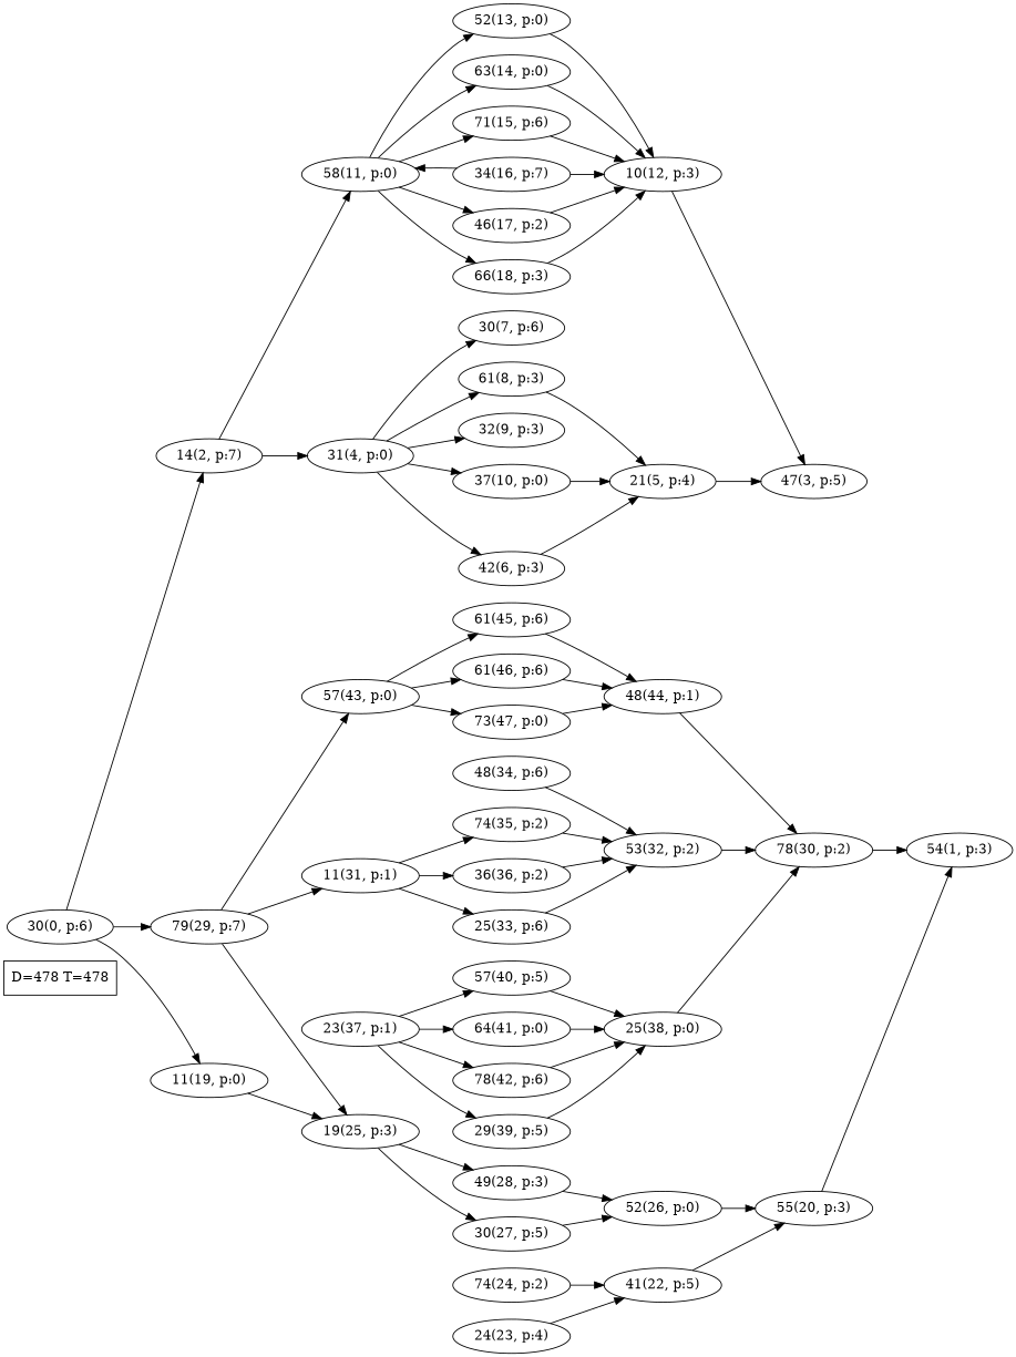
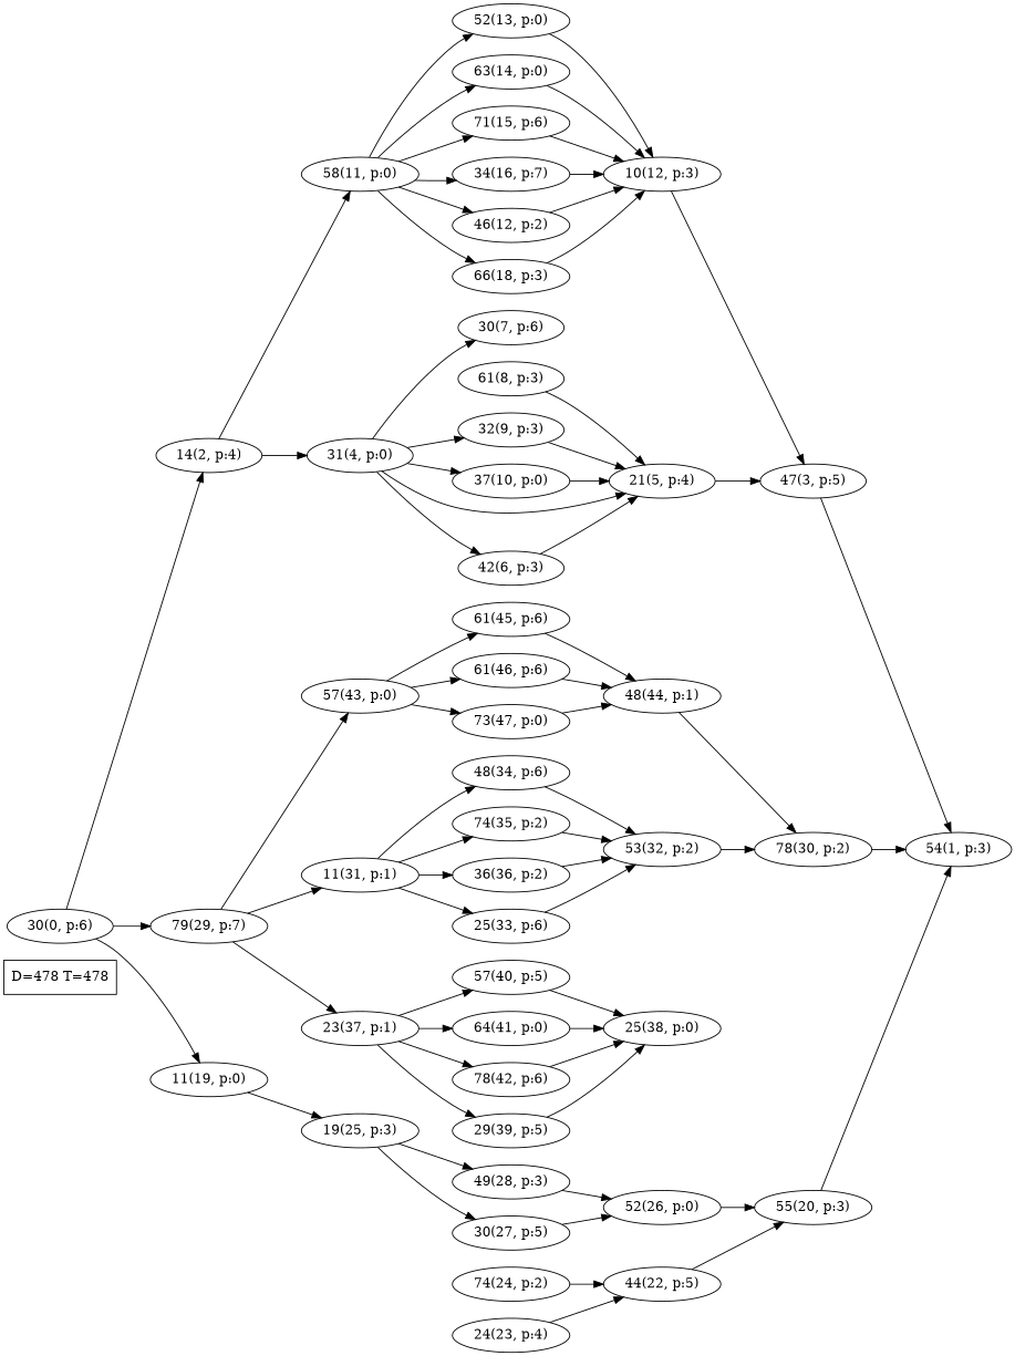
  digraph {
    rankdir=LR
    n1 [label="D=478 T=478" shape=box]
    n2 [label="30(0, p:6)"]
-   n3 [label="14(2, p:7)"]
+   n3 [label="14(2, p:4)"]
    n4 [label="11(19, p:0)"]
    n5 [label="79(29, p:7)"]
    n6 [label="31(4, p:0)"]
    n7 [label="58(11, p:0)"]
    n8 [label="19(25, p:3)"]
    n9 [label="11(31, p:1)"]
    n10 [label="23(37, p:1)"]
    n11 [label="57(43, p:0)"]
    n12 [label="54(1, p:3)"]
    n13 [label="42(6, p:3)"]
    n14 [label="30(7, p:6)"]
    n15 [label="61(8, p:3)"]
    n16 [label="32(9, p:3)"]
    n17 [label="37(10, p:0)"]
    n18 [label="52(13, p:0)"]
    n19 [label="63(14, p:0)"]
    n20 [label="71(15, p:6)"]
    n21 [label="34(16, p:7)"]
-   n22 [label="46(17, p:2)"]
+   n22 [label="46(12, p:2)"]
    n23 [label="66(18, p:3)"]
    n24 [label="47(3, p:5)"]
    n25 [label="21(5, p:4)"]
    n26 [label="10(12, p:3)"]
    n27 [label="30(27, p:5)"]
    n28 [label="49(28, p:3)"]
    n29 [label="55(20, p:3)"]
    n30 [label="24(23, p:4)"]
-   n31 [label="41(22, p:5)"]
+   n31 [label="44(22, p:5)"]
    n32 [label="74(24, p:2)"]
    n33 [label="52(26, p:0)"]
    n34 [label="25(33, p:6)"]
    n35 [label="48(34, p:6)"]
    n36 [label="74(35, p:2)"]
    n37 [label="36(36, p:2)"]
    n38 [label="29(39, p:5)"]
    n39 [label="57(40, p:5)"]
    n40 [label="64(41, p:0)"]
    n41 [label="78(42, p:6)"]
    n42 [label="61(45, p:6)"]
    n43 [label="61(46, p:6)"]
    n44 [label="73(47, p:0)"]
    n45 [label="78(30, p:2)"]
    n46 [label="53(32, p:2)"]
    n47 [label="25(38, p:0)"]
    n48 [label="48(44, p:1)"]
    n2 -> n3
    n2 -> n4
    n2 -> n5
    n3 -> n6
    n3 -> n7
    n4 -> n8
    n5 -> n9
-   n5 -> n8
+   n5 -> n10
    n5 -> n11
    n6 -> n13
    n6 -> n14
-   n6 -> n15
+   n6 -> n25
    n6 -> n16
    n6 -> n17
    n7 -> n18
    n7 -> n19
    n7 -> n20
-   n21 -> n7
+   n7 -> n21
    n7 -> n22
    n7 -> n23
    n8 -> n27
    n8 -> n28
    n9 -> n34
+   n9 -> n35
    n9 -> n36
    n9 -> n37
    n10 -> n38
    n10 -> n39
    n10 -> n40
    n10 -> n41
    n11 -> n42
    n11 -> n43
    n11 -> n44
    n13 -> n25
    n15 -> n25
+   n16 -> n25
    n17 -> n25
    n18 -> n26
    n19 -> n26
    n20 -> n26
    n21 -> n26
    n22 -> n26
    n23 -> n26
+   n24 -> n12
    n25 -> n24
    n26 -> n24
    n27 -> n33
    n28 -> n33
    n29 -> n12
    n30 -> n31
    n31 -> n29
    n32 -> n31
    n33 -> n29
    n34 -> n46
    n35 -> n46
    n36 -> n46
    n37 -> n46
    n38 -> n47
    n39 -> n47
    n40 -> n47
    n41 -> n47
    n42 -> n48
    n43 -> n48
    n44 -> n48
    n45 -> n12
    n46 -> n45
-   n47 -> n45
    n48 -> n45
  }
